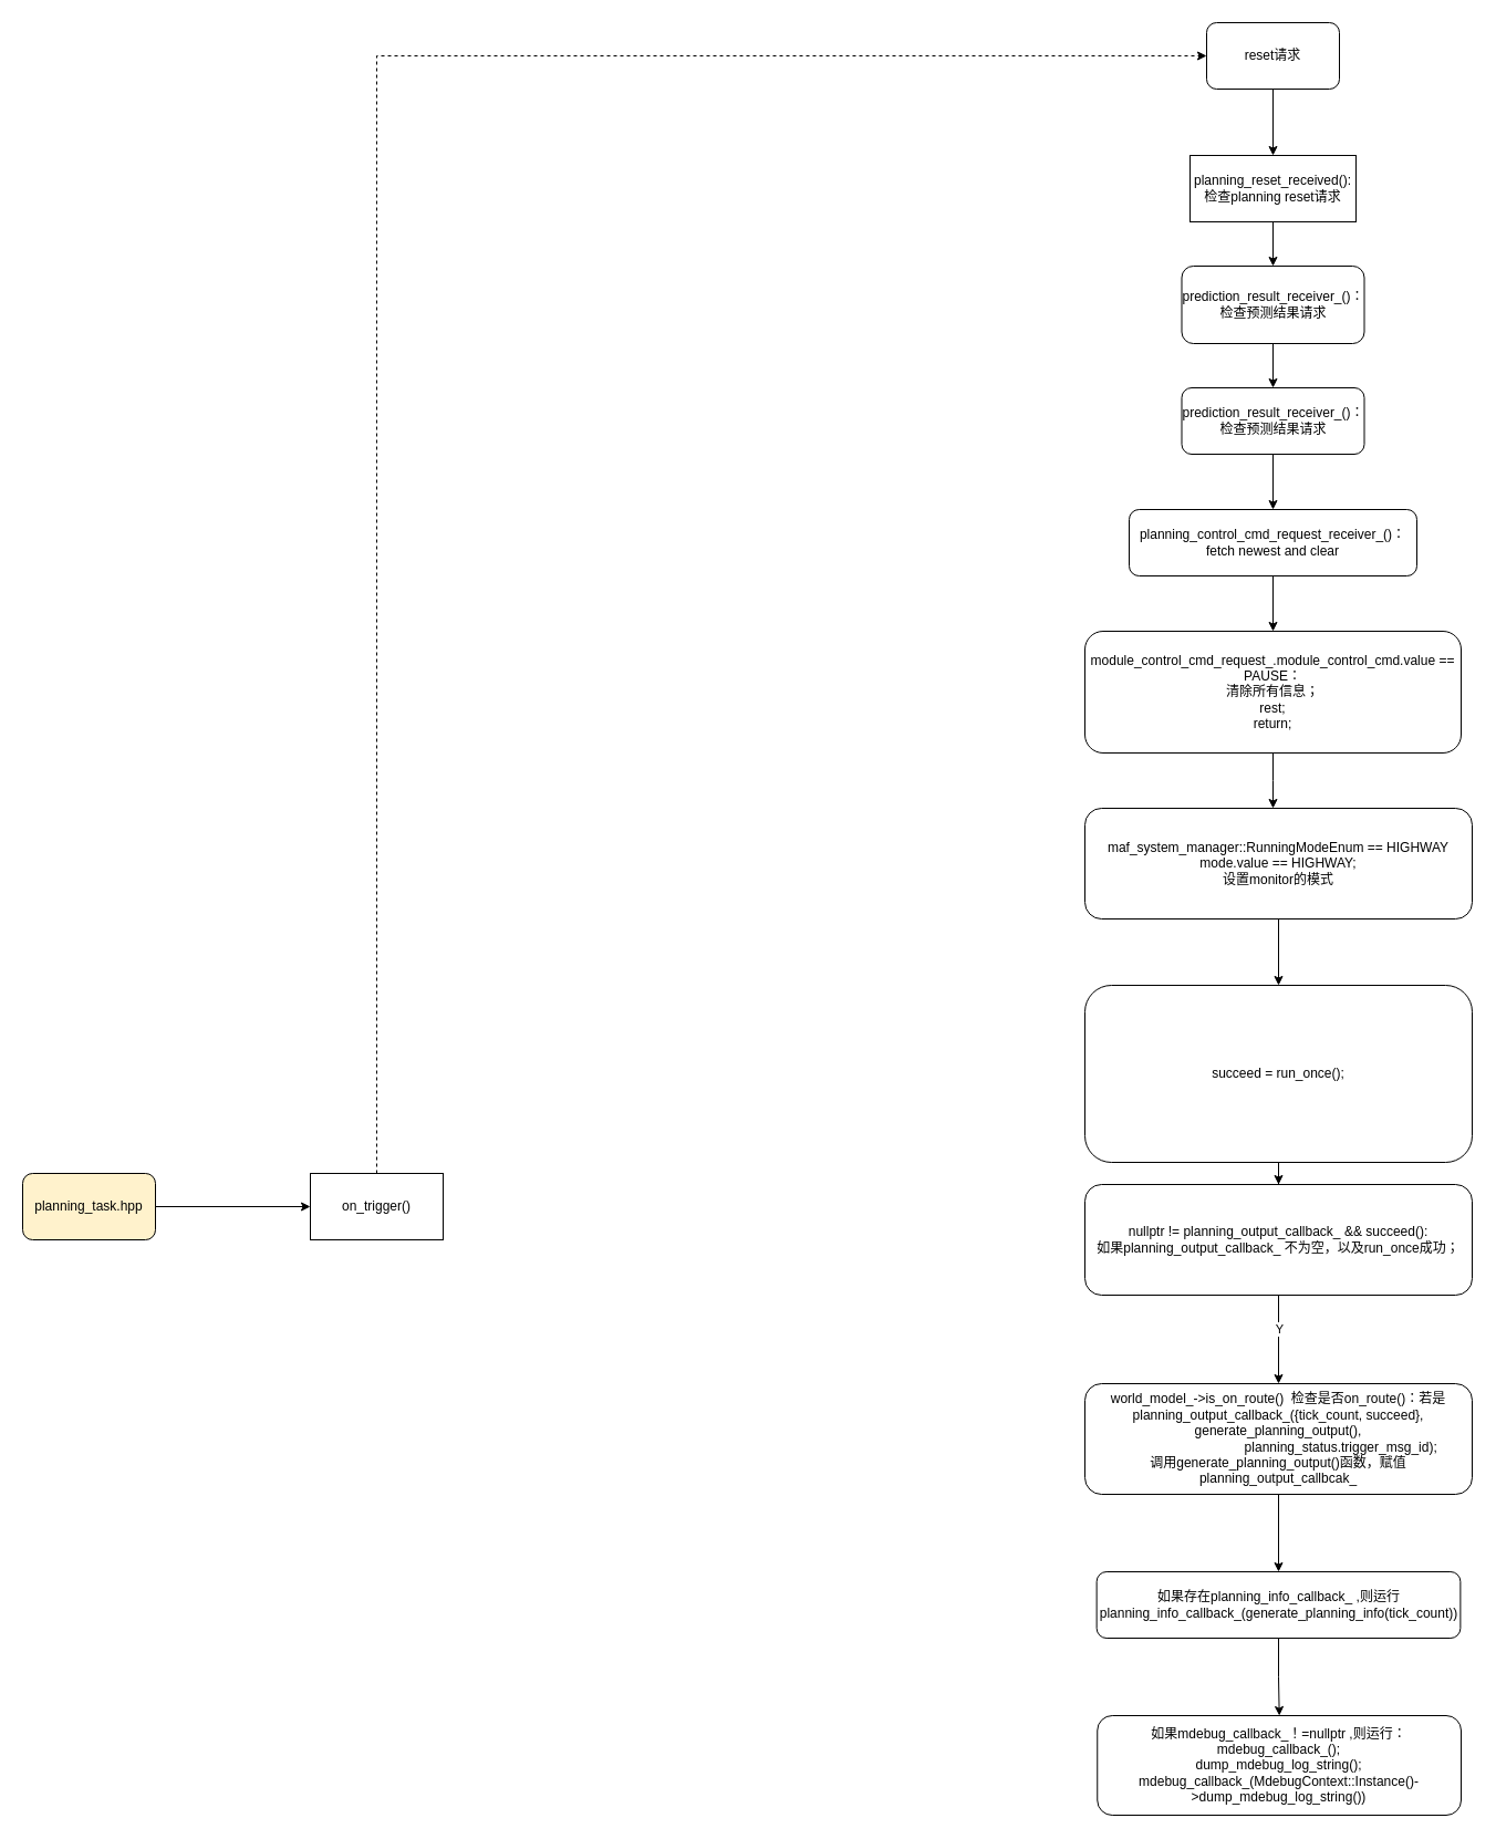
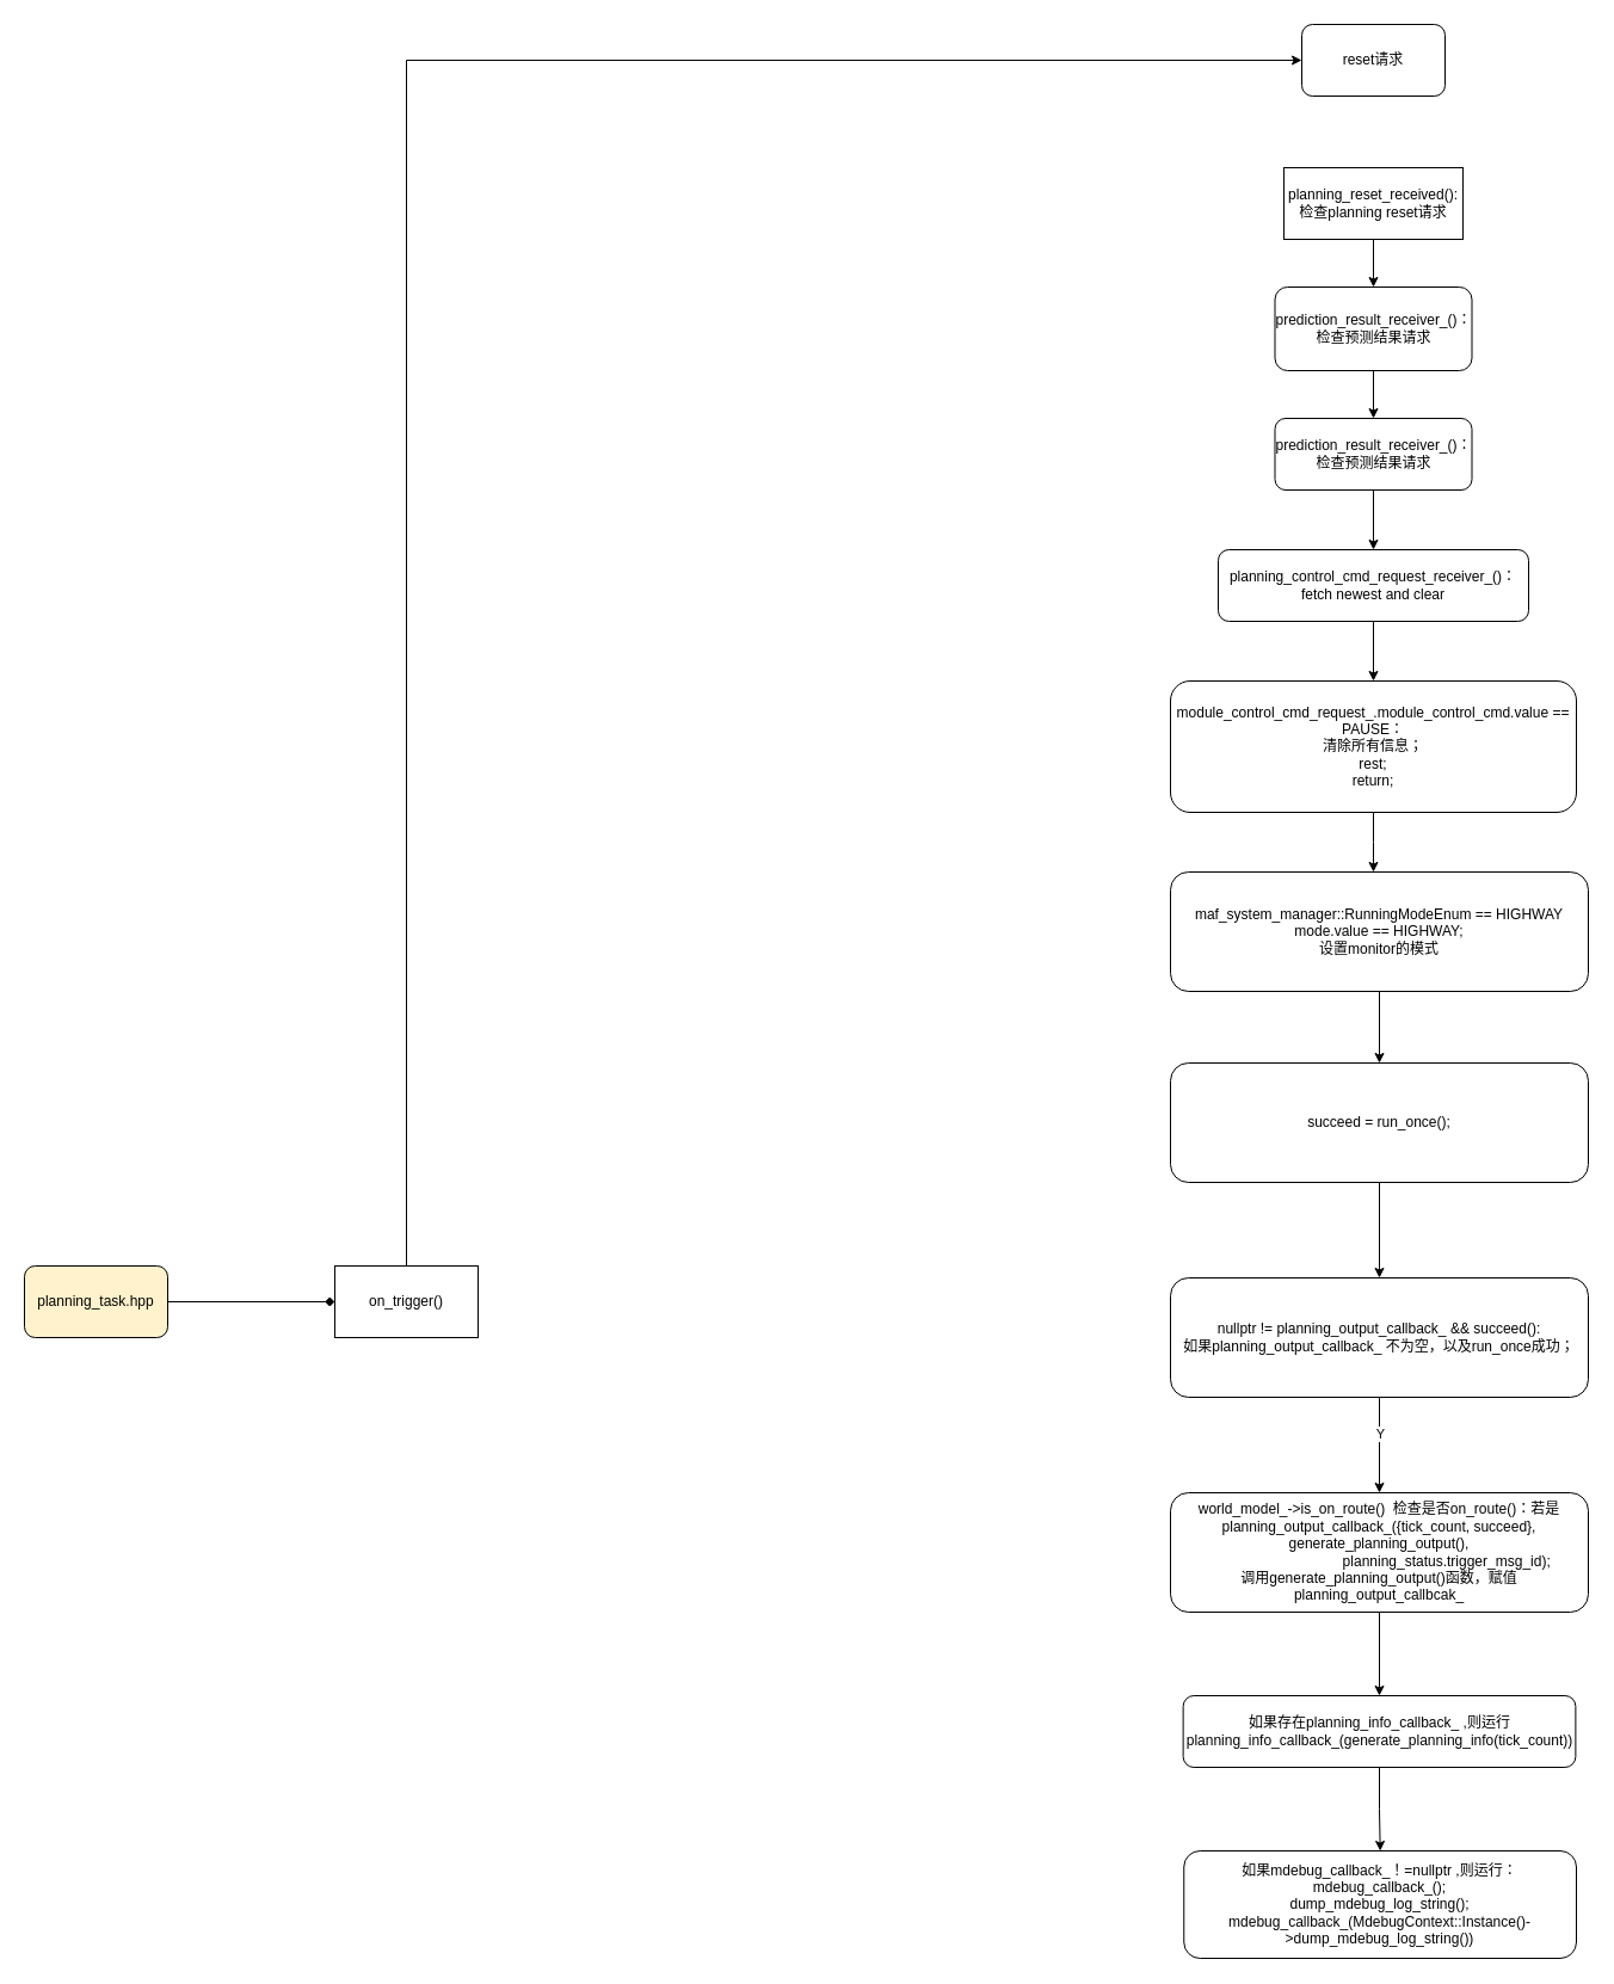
  <mxCell id="0" />
  <mxCell id="1" parent="0" />
- <mxCell id="2" style="edgeStyle=orthogonalEdgeStyle;rounded=0;orthogonalLoop=1;jettySize=auto;html=1;entryX=0;entryY=0.5;entryDx=0;entryDy=0;" parent="1" source="3" target="5" edge="1"><mxGeometry relative="1" as="geometry"><mxPoint x="210" y="1100" as="targetPoint" /></mxGeometry></mxCell>
+ <mxCell id="2" style="edgeStyle=orthogonalEdgeStyle;rounded=0;orthogonalLoop=1;jettySize=auto;html=1;entryX=0;entryY=0.5;entryDx=0;entryDy=0;endArrow=diamond;" parent="1" source="3" target="5" edge="1"><mxGeometry relative="1" as="geometry"><mxPoint x="210" y="1100" as="targetPoint" /></mxGeometry></mxCell>
  <mxCell id="3" value="planning_task.hpp" style="rounded=1;whiteSpace=wrap;html=1;fillColor=#fff2cc;" parent="1" vertex="1"><mxGeometry x="20" y="1060" width="120" height="60" as="geometry" /></mxCell>
- <mxCell id="4" style="edgeStyle=orthogonalEdgeStyle;rounded=0;orthogonalLoop=1;jettySize=auto;html=1;entryX=0;entryY=0.5;entryDx=0;entryDy=0;dashed=1;" parent="1" source="5" target="7" edge="1"><mxGeometry relative="1" as="geometry"><Array as="points"><mxPoint x="340" y="50" /></Array></mxGeometry></mxCell>
+ <mxCell id="4" style="edgeStyle=orthogonalEdgeStyle;rounded=0;orthogonalLoop=1;jettySize=auto;html=1;entryX=0;entryY=0.5;entryDx=0;entryDy=0;" parent="1" source="5" target="7" edge="1"><mxGeometry relative="1" as="geometry"><Array as="points"><mxPoint x="340" y="50" /></Array></mxGeometry></mxCell>
  <mxCell id="5" value="on_trigger()" style="rounded=0;whiteSpace=wrap;html=1;" parent="1" vertex="1"><mxGeometry x="280" y="1060" width="120" height="60" as="geometry" /></mxCell>
- <mxCell id="6" value="" style="edgeStyle=orthogonalEdgeStyle;rounded=0;orthogonalLoop=1;jettySize=auto;html=1;" parent="1" source="7" target="9" edge="1"><mxGeometry relative="1" as="geometry" /></mxCell>
  <mxCell id="7" value="reset请求" style="rounded=1;whiteSpace=wrap;html=1;" parent="1" vertex="1"><mxGeometry x="1090" y="20" width="120" height="60" as="geometry" /></mxCell>
  <mxCell id="8" value="" style="edgeStyle=orthogonalEdgeStyle;rounded=0;orthogonalLoop=1;jettySize=auto;html=1;" parent="1" source="9" target="11" edge="1"><mxGeometry relative="1" as="geometry" /></mxCell>
  <mxCell id="9" value="planning_reset_received():&lt;br&gt;检查planning reset请求" style="whiteSpace=wrap;html=1;rounded=0;" parent="1" vertex="1"><mxGeometry x="1075" y="140" width="150" height="60" as="geometry" /></mxCell>
  <mxCell id="10" value="" style="edgeStyle=orthogonalEdgeStyle;rounded=0;orthogonalLoop=1;jettySize=auto;html=1;" parent="1" source="11" target="13" edge="1"><mxGeometry relative="1" as="geometry" /></mxCell>
  <mxCell id="11" value="prediction_result_receiver_()：&lt;br&gt;检查预测结果请求" style="rounded=1;whiteSpace=wrap;html=1;" parent="1" vertex="1"><mxGeometry x="1067.5" y="240" width="165" height="70" as="geometry" /></mxCell>
  <mxCell id="12" value="" style="edgeStyle=orthogonalEdgeStyle;rounded=0;orthogonalLoop=1;jettySize=auto;html=1;" parent="1" source="13" target="15" edge="1"><mxGeometry relative="1" as="geometry" /></mxCell>
  <mxCell id="13" value="prediction_result_receiver_()：&lt;br&gt;检查预测结果请求" style="rounded=1;whiteSpace=wrap;html=1;" parent="1" vertex="1"><mxGeometry x="1067.5" y="350" width="165" height="60" as="geometry" /></mxCell>
  <mxCell id="14" value="" style="edgeStyle=orthogonalEdgeStyle;rounded=0;orthogonalLoop=1;jettySize=auto;html=1;" parent="1" source="15" target="17" edge="1"><mxGeometry relative="1" as="geometry" /></mxCell>
  <mxCell id="15" value="planning_control_cmd_request_receiver_()：&lt;br&gt;fetch newest and clear" style="rounded=1;whiteSpace=wrap;html=1;" parent="1" vertex="1"><mxGeometry x="1020" y="460" width="260" height="60" as="geometry" /></mxCell>
  <mxCell id="16" style="edgeStyle=orthogonalEdgeStyle;rounded=0;orthogonalLoop=1;jettySize=auto;html=1;" parent="1" source="17" edge="1"><mxGeometry relative="1" as="geometry"><mxPoint x="1150" y="730" as="targetPoint" /></mxGeometry></mxCell>
  <mxCell id="17" value="module_control_cmd_request_.module_control_cmd.value == PAUSE：&lt;br&gt;清除所有信息；&lt;br&gt;rest;&lt;br&gt;return;" style="rounded=1;whiteSpace=wrap;html=1;" parent="1" vertex="1"><mxGeometry x="980" y="570" width="340" height="110" as="geometry" /></mxCell>
  <mxCell id="18" value="" style="edgeStyle=orthogonalEdgeStyle;rounded=0;orthogonalLoop=1;jettySize=auto;html=1;" parent="1" source="19" target="21" edge="1"><mxGeometry relative="1" as="geometry" /></mxCell>
  <mxCell id="19" value="&lt;br&gt;maf_system_manager::RunningModeEnum == HIGHWAY&lt;br&gt;mode.value == HIGHWAY;&lt;br&gt;设置monitor的模式&lt;br&gt;&lt;br&gt;" style="rounded=1;whiteSpace=wrap;html=1;" parent="1" vertex="1"><mxGeometry x="980" y="730" width="350" height="100" as="geometry" /></mxCell>
  <mxCell id="20" value="" style="edgeStyle=orthogonalEdgeStyle;rounded=0;orthogonalLoop=1;jettySize=auto;html=1;" parent="1" source="21" target="24" edge="1"><mxGeometry relative="1" as="geometry" /></mxCell>
- <mxCell id="21" value="succeed = run_once();&lt;br&gt;" style="rounded=1;whiteSpace=wrap;html=1;" parent="1" vertex="1"><mxGeometry x="980" y="890" width="350" height="160" as="geometry" /></mxCell>
+ <mxCell id="21" value="succeed = run_once();&lt;br&gt;" style="rounded=1;whiteSpace=wrap;html=1;" parent="1" vertex="1"><mxGeometry x="980" y="890" width="350" height="100" as="geometry" /></mxCell>
  <mxCell id="22" value="" style="edgeStyle=orthogonalEdgeStyle;rounded=0;orthogonalLoop=1;jettySize=auto;html=1;" parent="1" source="24" target="26" edge="1"><mxGeometry relative="1" as="geometry" /></mxCell>
  <mxCell id="23" value="Y" style="edgeLabel;html=1;align=center;verticalAlign=middle;resizable=0;points=[];" parent="22" vertex="1" connectable="0"><mxGeometry x="-0.242" relative="1" as="geometry"><mxPoint as="offset" /></mxGeometry></mxCell>
  <mxCell id="24" value="nullptr != planning_output_callback_ &amp;amp;&amp;amp; succeed():&lt;br&gt;如果planning_output_callback_ 不为空，以及run_once成功；&lt;br&gt;" style="rounded=1;whiteSpace=wrap;html=1;" parent="1" vertex="1"><mxGeometry x="980" y="1070" width="350" height="100" as="geometry" /></mxCell>
  <mxCell id="25" value="" style="edgeStyle=orthogonalEdgeStyle;rounded=0;orthogonalLoop=1;jettySize=auto;html=1;" parent="1" source="26" target="28" edge="1"><mxGeometry relative="1" as="geometry" /></mxCell>
  <mxCell id="26" value="world_model_-&amp;gt;is_on_route()&amp;nbsp; 检查是否on_route()：若是&lt;br&gt;&lt;div&gt;planning_output_callback_({tick_count, succeed}, generate_planning_output(),&lt;/div&gt;&lt;div&gt;&amp;nbsp; &amp;nbsp; &amp;nbsp; &amp;nbsp; &amp;nbsp; &amp;nbsp; &amp;nbsp; &amp;nbsp; &amp;nbsp; &amp;nbsp; &amp;nbsp; &amp;nbsp; &amp;nbsp; &amp;nbsp; &amp;nbsp; &amp;nbsp; &amp;nbsp; planning_status.trigger_msg_id);&lt;/div&gt;&lt;div&gt;调用generate_planning_output()函数，赋值planning_output_callbcak_&lt;/div&gt;" style="rounded=1;whiteSpace=wrap;html=1;" parent="1" vertex="1"><mxGeometry x="980" y="1250" width="350" height="100" as="geometry" /></mxCell>
  <mxCell id="27" value="" style="edgeStyle=orthogonalEdgeStyle;rounded=0;orthogonalLoop=1;jettySize=auto;html=1;" parent="1" source="28" target="29" edge="1"><mxGeometry relative="1" as="geometry" /></mxCell>
  <mxCell id="28" value="如果存在planning_info_callback_ ,则运行planning_info_callback_(generate_planning_info(tick_count))" style="rounded=1;whiteSpace=wrap;html=1;" parent="1" vertex="1"><mxGeometry x="990.63" y="1420" width="328.75" height="60" as="geometry" /></mxCell>
  <mxCell id="29" value="如果mdebug_callback_！=nullptr ,则运行：&lt;br&gt;mdebug_callback_();&lt;br&gt;dump_mdebug_log_string();&lt;br&gt;mdebug_callback_(MdebugContext::Instance()-&amp;gt;dump_mdebug_log_string())" style="rounded=1;whiteSpace=wrap;html=1;" parent="1" vertex="1"><mxGeometry x="991.25" y="1550" width="328.75" height="90" as="geometry" /></mxCell>
